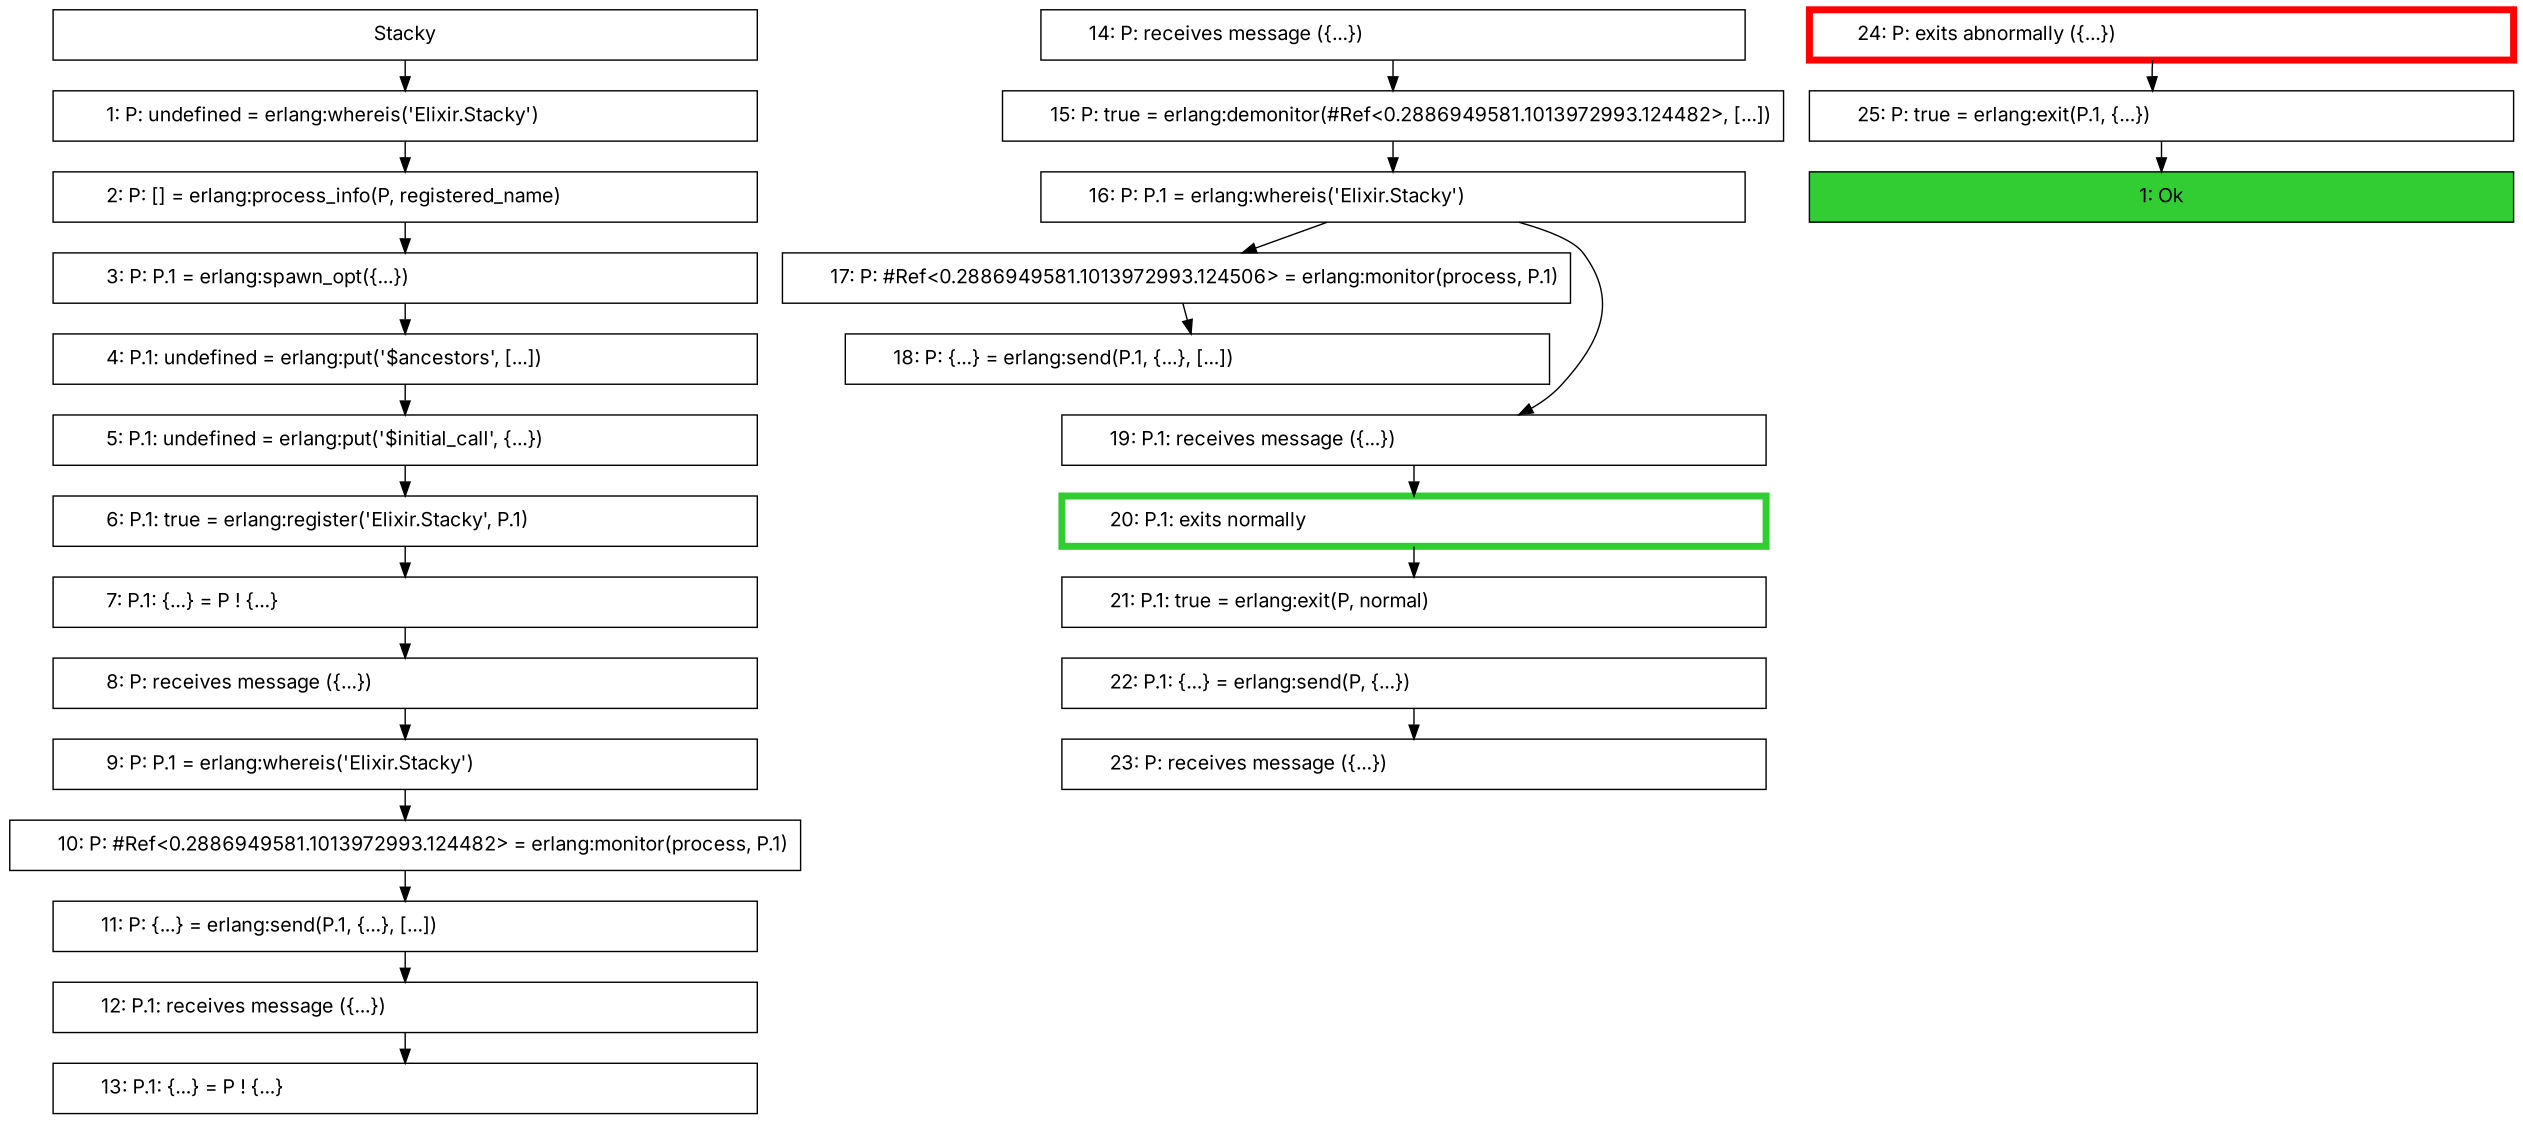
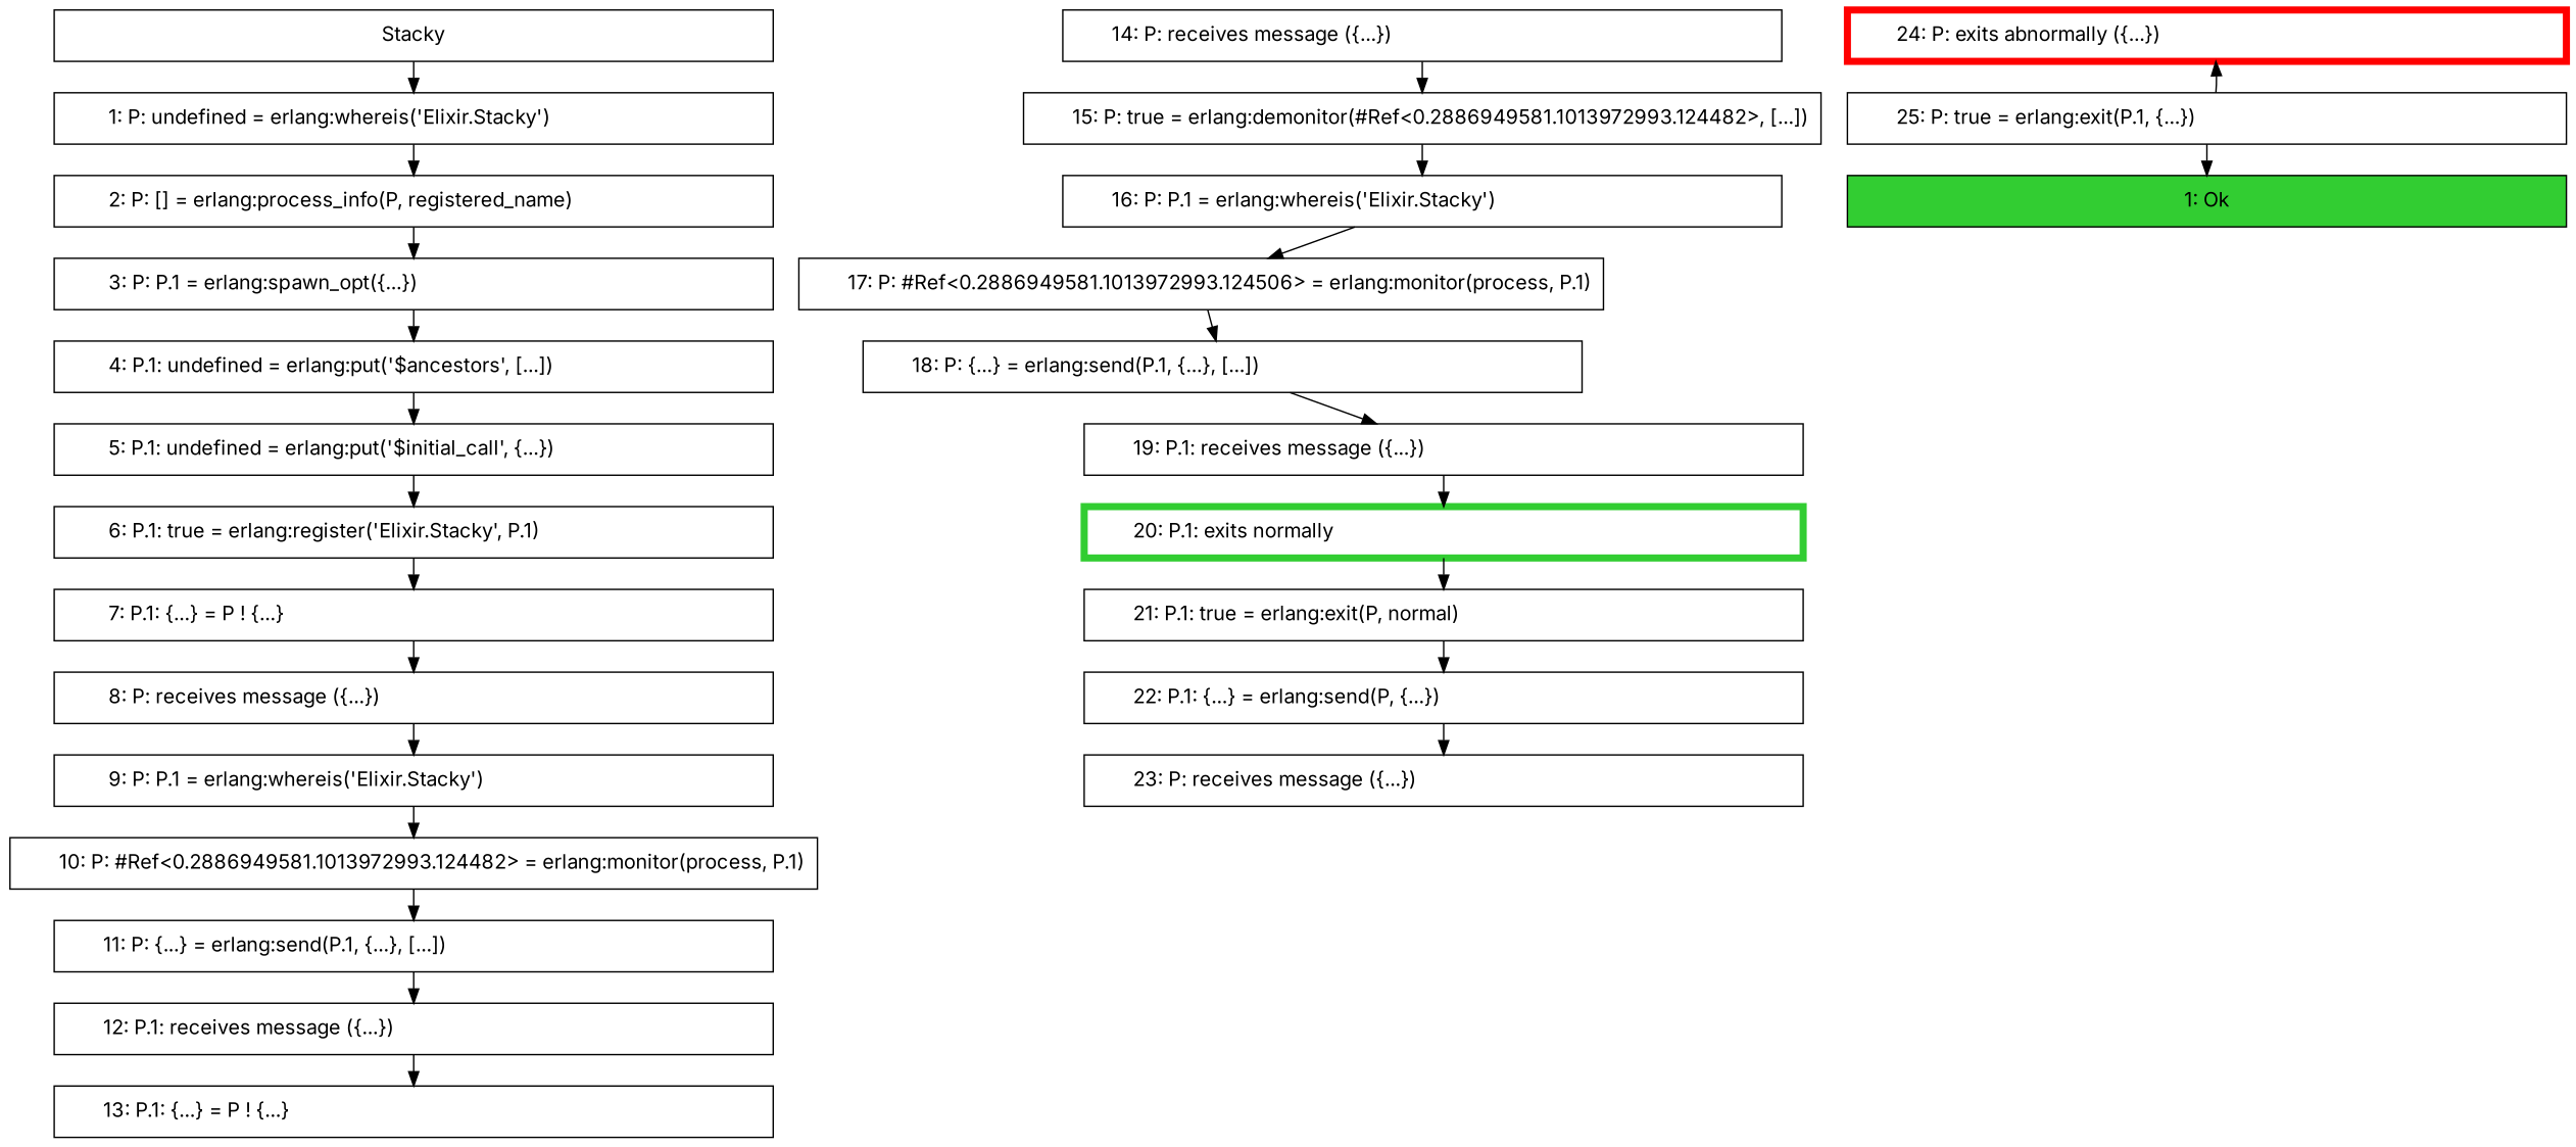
  digraph {
    fontname=Inter
    ranksep=0.3
    node [fontname=Inter shape=box]
    edge [fontname=Inter weight=1000]
    n1 [label=Stacky width=7]
    n2 [label="        1: P: undefined = erlang:whereis('Elixir.Stacky')\l" width=7]
    n3 [label="        2: P: [] = erlang:process_info(P, registered_name)\l" width=7]
    n4 [label="        3: P: P.1 = erlang:spawn_opt({...})\l" width=7]
    n5 [label="        4: P.1: undefined = erlang:put('$ancestors', [...])\l" width=7]
    n6 [label="        5: P.1: undefined = erlang:put('$initial_call', {...})\l" width=7]
    n7 [label="        6: P.1: true = erlang:register('Elixir.Stacky', P.1)\l" width=7]
    n8 [label="        7: P.1: {...} = P ! {...}\l" width=7]
    n9 [label="        8: P: receives message ({...})\l" width=7]
    n10 [label="        9: P: P.1 = erlang:whereis('Elixir.Stacky')\l" width=7]
    n11 [label="       10: P: #Ref<0.2886949581.1013972993.124482> = erlang:monitor(process, P.1)\l" width=7]
    n12 [label="       11: P: {...} = erlang:send(P.1, {...}, [...])\l" width=7]
    n13 [label="       12: P.1: receives message ({...})\l" width=7]
    n14 [label="       13: P.1: {...} = P ! {...}\l" width=7]
    n15 [label="       14: P: receives message ({...})\l" width=7]
    n16 [label="       15: P: true = erlang:demonitor(#Ref<0.2886949581.1013972993.124482>, [...])\l" width=7]
    n17 [label="       16: P: P.1 = erlang:whereis('Elixir.Stacky')\l" width=7]
    n18 [label="       17: P: #Ref<0.2886949581.1013972993.124506> = erlang:monitor(process, P.1)\l" width=7]
    n19 [label="       18: P: {...} = erlang:send(P.1, {...}, [...])\l" width=7]
    n20 [label="       19: P.1: receives message ({...})\l" width=7]
    n21 [color=limegreen label="       20: P.1: exits normally\l" penwidth=5 width=7]
    n22 [label="       21: P.1: true = erlang:exit(P, normal)\l" width=7]
    n23 [label="       22: P.1: {...} = erlang:send(P, {...})\l" width=7]
    n24 [label="       23: P: receives message ({...})\l" width=7]
    n25 [color=red label="       24: P: exits abnormally ({...})\l" penwidth=5 width=7]
    n26 [label="       25: P: true = erlang:exit(P.1, {...})\l" width=7]
    n27 [fillcolor=limegreen label="1: Ok" style=filled width=7]
    n1 -> n2
    n2 -> n3
    n3 -> n4
    n4 -> n5
    n5 -> n6
    n6 -> n7
    n7 -> n8
    n8 -> n9
    n9 -> n10
    n10 -> n11
    n11 -> n12
    n12 -> n13
    n13 -> n14
    n15 -> n16
    n16 -> n17
    n17 -> n18
    n18 -> n19
-   n17 -> n20
+   n19 -> n20
    n20 -> n21
    n21 -> n22
+   n22 -> n23
    n23 -> n24
-   n25 -> n26
+   n26 -> n25
    n26 -> n27
  }
